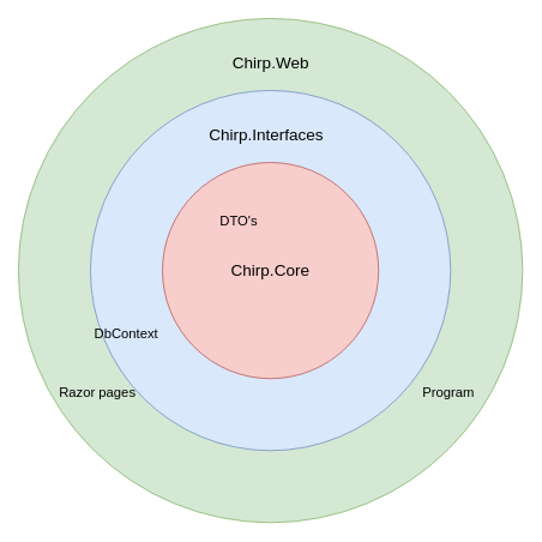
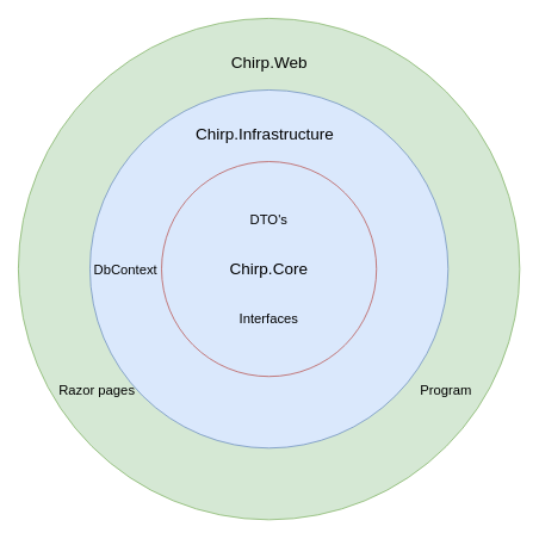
  <mxCell id="0" />
  <mxCell id="1" parent="0" />
  <mxCell id="2" value="" style="ellipse;whiteSpace=wrap;html=1;aspect=fixed;fillColor=#d5e8d4;strokeColor=#82b366;" parent="1" vertex="1"><mxGeometry x="20" y="20" width="560" height="560" as="geometry" /></mxCell>
  <mxCell id="3" value="&lt;font style=&quot;font-size: 18px;&quot;&gt;Chirp.Web&lt;/font&gt;" style="text;html=1;align=center;verticalAlign=middle;resizable=0;points=[];autosize=1;strokeColor=none;fillColor=none;" parent="1" vertex="1"><mxGeometry x="245" y="50" width="110" height="40" as="geometry" /></mxCell>
  <mxCell id="4" value="" style="ellipse;whiteSpace=wrap;html=1;aspect=fixed;fillColor=#dae8fc;strokeColor=#6c8ebf;" parent="1" vertex="1"><mxGeometry x="100" y="100" width="400" height="400" as="geometry" /></mxCell>
- <mxCell id="5" value="&lt;font style=&quot;font-size: 18px;&quot;&gt;Chirp.Core&lt;/font&gt;" style="ellipse;whiteSpace=wrap;html=1;aspect=fixed;fillColor=#f8cecc;strokeColor=#b85450;" parent="1" vertex="1"><mxGeometry x="180" y="180" width="240" height="240" as="geometry" /></mxCell>
- <mxCell id="6" value="&lt;font style=&quot;font-size: 18px;&quot;&gt;Chirp.Interfaces&lt;/font&gt;" style="text;html=1;align=center;verticalAlign=middle;resizable=0;points=[];autosize=1;strokeColor=none;fillColor=none;" parent="1" vertex="1"><mxGeometry x="205" y="130" width="180" height="40" as="geometry" /></mxCell>
- <mxCell id="7" value="&lt;font style=&quot;font-size: 15px;&quot;&gt;DTO's&lt;/font&gt;" style="text;html=1;strokeColor=none;fillColor=none;align=center;verticalAlign=middle;whiteSpace=wrap;rounded=0;" parent="1" vertex="1"><mxGeometry x="235" y="230" width="60" height="30" as="geometry" /></mxCell>
- <mxCell id="9" value="&lt;font style=&quot;font-size: 15px;&quot;&gt;DbContext&lt;/font&gt;" style="text;html=1;strokeColor=none;fillColor=none;align=center;verticalAlign=middle;whiteSpace=wrap;rounded=0;" parent="1" vertex="1"><mxGeometry x="110" y="355" width="60" height="30" as="geometry" /></mxCell>
+ <mxCell id="5" value="&lt;font style=&quot;font-size: 18px;&quot;&gt;Chirp.Core&lt;/font&gt;" style="ellipse;whiteSpace=wrap;html=1;aspect=fixed;fillColor=#dae8fc;strokeColor=#b85450;" parent="1" vertex="1"><mxGeometry x="180" y="180" width="240" height="240" as="geometry" /></mxCell>
+ <mxCell id="6" value="&lt;font style=&quot;font-size: 18px;&quot;&gt;Chirp.Infrastructure&lt;/font&gt;" style="text;html=1;align=center;verticalAlign=middle;resizable=0;points=[];autosize=1;strokeColor=none;fillColor=none;" parent="1" vertex="1"><mxGeometry x="205" y="130" width="180" height="40" as="geometry" /></mxCell>
+ <mxCell id="7" value="&lt;font style=&quot;font-size: 15px;&quot;&gt;DTO's&lt;/font&gt;" style="text;html=1;strokeColor=none;fillColor=none;align=center;verticalAlign=middle;whiteSpace=wrap;rounded=0;" parent="1" vertex="1"><mxGeometry x="270" y="230" width="60" height="30" as="geometry" /></mxCell>
+ <mxCell id="8" value="&lt;font style=&quot;font-size: 15px;&quot;&gt;Interfaces&lt;/font&gt;" style="text;html=1;strokeColor=none;fillColor=none;align=center;verticalAlign=middle;whiteSpace=wrap;rounded=0;" parent="1" vertex="1"><mxGeometry x="270" y="340" width="60" height="30" as="geometry" /></mxCell>
+ <mxCell id="9" value="&lt;font style=&quot;font-size: 15px;&quot;&gt;DbContext&lt;/font&gt;" style="text;html=1;strokeColor=none;fillColor=none;align=center;verticalAlign=middle;whiteSpace=wrap;rounded=0;" parent="1" vertex="1"><mxGeometry x="110" y="285" width="60" height="30" as="geometry" /></mxCell>
  <mxCell id="10" value="&lt;font style=&quot;font-size: 15px;&quot;&gt;Razor pages&lt;/font&gt;" style="text;html=1;strokeColor=none;fillColor=none;align=center;verticalAlign=middle;whiteSpace=wrap;rounded=0;" parent="1" vertex="1"><mxGeometry x="60" y="420" width="96" height="30" as="geometry" /></mxCell>
  <mxCell id="11" value="&lt;font style=&quot;font-size: 15px;&quot;&gt;Program&lt;/font&gt;" style="text;html=1;strokeColor=none;fillColor=none;align=center;verticalAlign=middle;whiteSpace=wrap;rounded=0;" parent="1" vertex="1"><mxGeometry x="450" y="420" width="96" height="30" as="geometry" /></mxCell>
